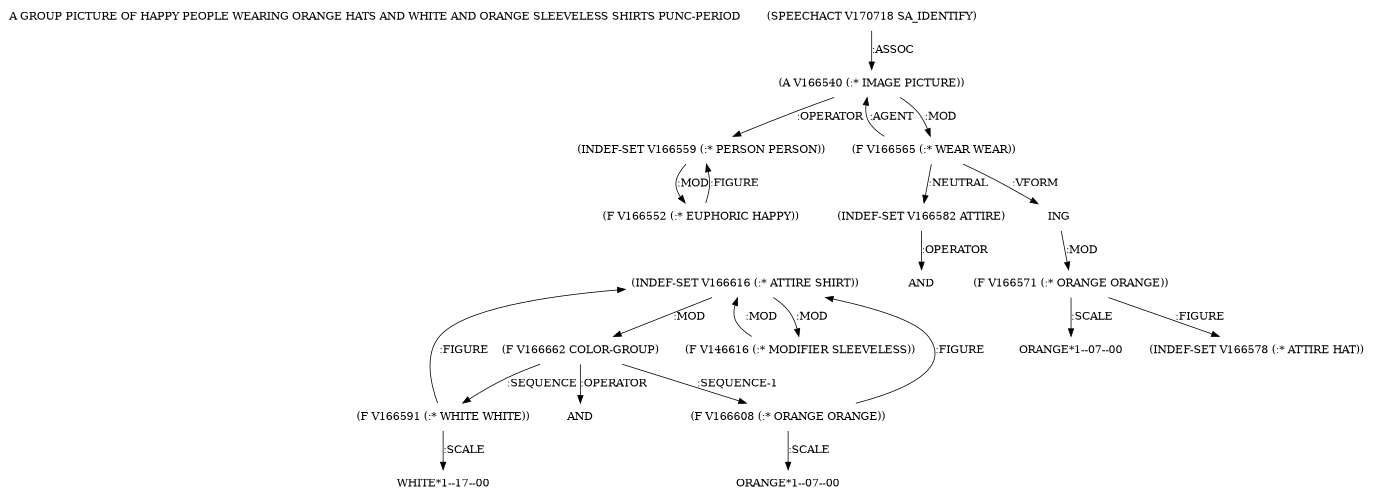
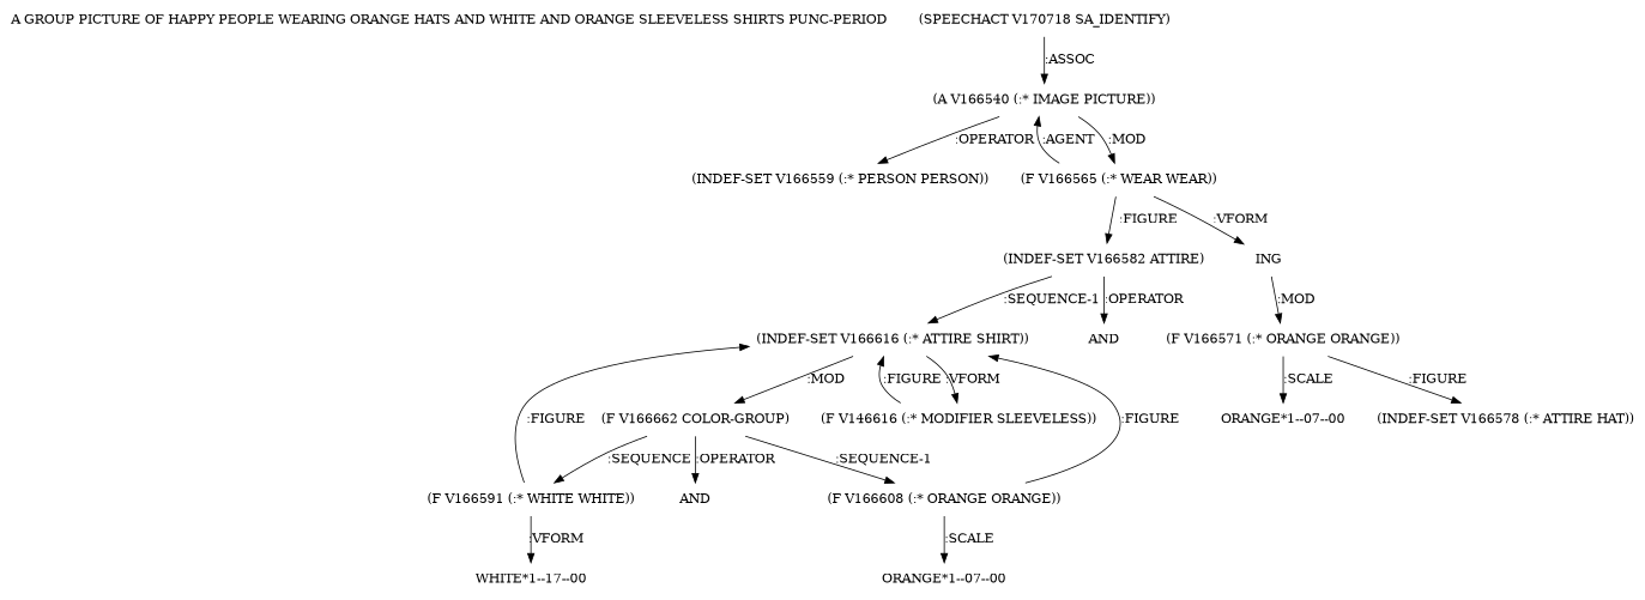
  digraph {
    node [shape=none]
    "A GROUP PICTURE OF HAPPY PEOPLE WEARING ORANGE HATS AND WHITE AND ORANGE SLEEVELESS SHIRTS PUNC-PERIOD"
    n2 [label="(SPEECHACT V170718 SA_IDENTIFY)"]
    n3 [label="(A V166540 (:* IMAGE PICTURE))"]
    n4 [label="(INDEF-SET V166559 (:* PERSON PERSON))"]
    n5 [label="(F V166565 (:* WEAR WEAR))"]
-   n6 [label="(F V166552 (:* EUPHORIC HAPPY))"]
    n7 [label="(INDEF-SET V166582 ATTIRE)"]
    n8 [label=ING]
    n9 [label=AND]
    n10 [label="(INDEF-SET V166616 (:* ATTIRE SHIRT))"]
    n11 [label="(F V166571 (:* ORANGE ORANGE))"]
    n12 [label="(INDEF-SET V166578 (:* ATTIRE HAT))"]
    n13 [label="(F V166662 COLOR-GROUP)"]
    n14 [label="(F V146616 (:* MODIFIER SLEEVELESS))"]
    n15 [label="ORANGE*1--07--00"]
    n16 [label="(F V166591 (:* WHITE WHITE))"]
    n17 [label="(F V166608 (:* ORANGE ORANGE))"]
    n18 [label=AND]
    n19 [label="WHITE*1--17--00"]
    n20 [label="ORANGE*1--07--00"]
    n2 -> n3 [label=":ASSOC"]
    n3 -> n4 [label=":OPERATOR"]
    n3 -> n5 [label=":MOD"]
-   n4 -> n6 [label=":MOD"]
    n5 -> n3 [label=":AGENT"]
-   n5 -> n7 [label=":NEUTRAL"]
+   n5 -> n7 [label=":FIGURE"]
    n5 -> n8 [label=":VFORM"]
-   n6 -> n4 [label=":FIGURE"]
    n7 -> n9 [label=":OPERATOR"]
+   n7 -> n10 [label=":SEQUENCE-1"]
    n8 -> n11 [label=":MOD"]
    n10 -> n13 [label=":MOD"]
-   n10 -> n14 [label=":MOD"]
+   n10 -> n14 [label=":VFORM"]
    n11 -> n12 [label=":FIGURE"]
    n11 -> n15 [label=":SCALE"]
    n13 -> n16 [label=":SEQUENCE"]
    n13 -> n17 [label=":SEQUENCE-1"]
    n13 -> n18 [label=":OPERATOR"]
-   n14 -> n10 [label=":MOD"]
+   n14 -> n10 [label=":FIGURE"]
    n16 -> n10 [label=":FIGURE"]
-   n16 -> n19 [label=":SCALE"]
+   n16 -> n19 [label=":VFORM"]
    n17 -> n10 [label=":FIGURE"]
    n17 -> n20 [label=":SCALE"]
  }
